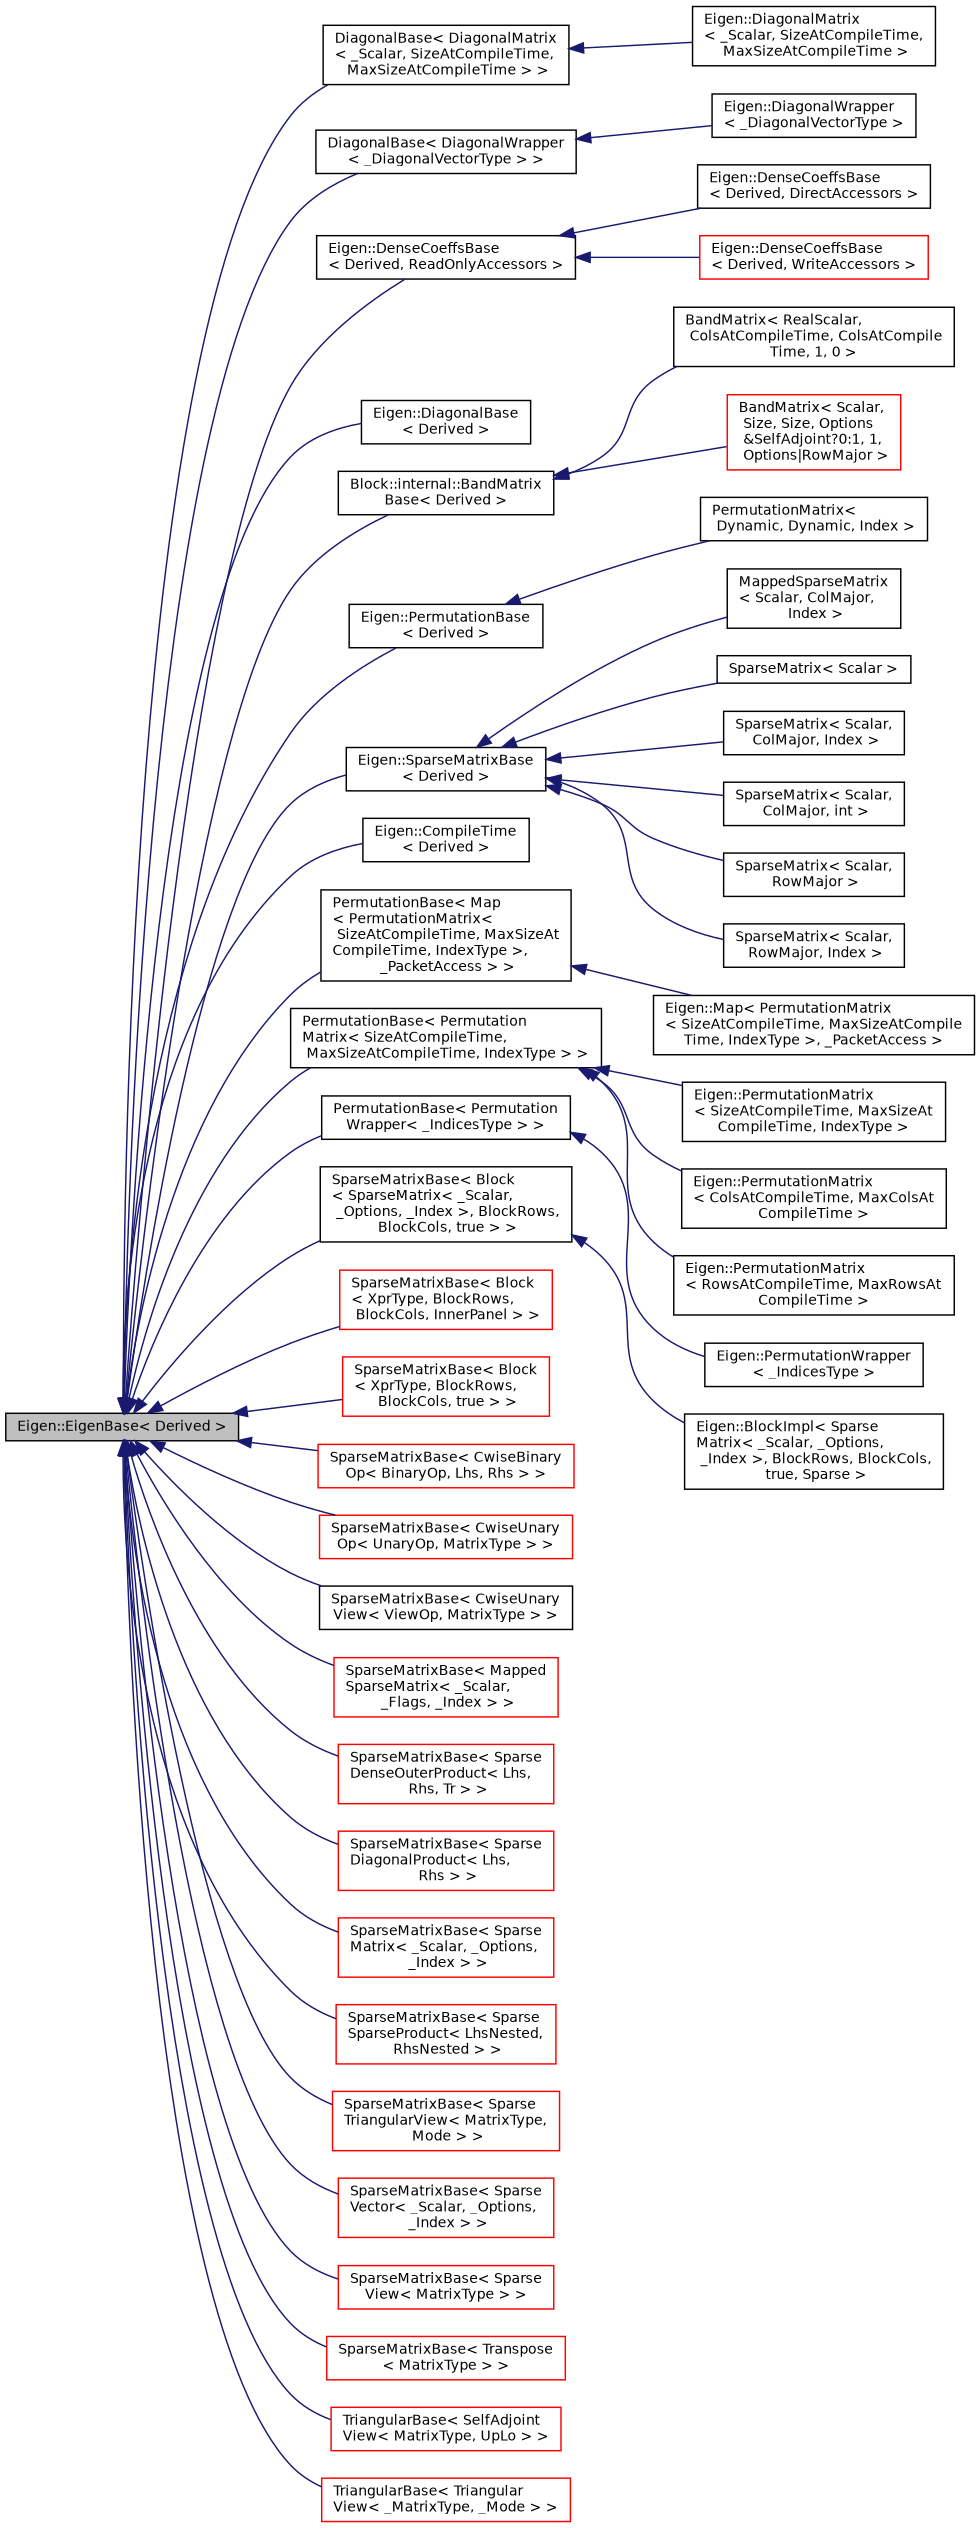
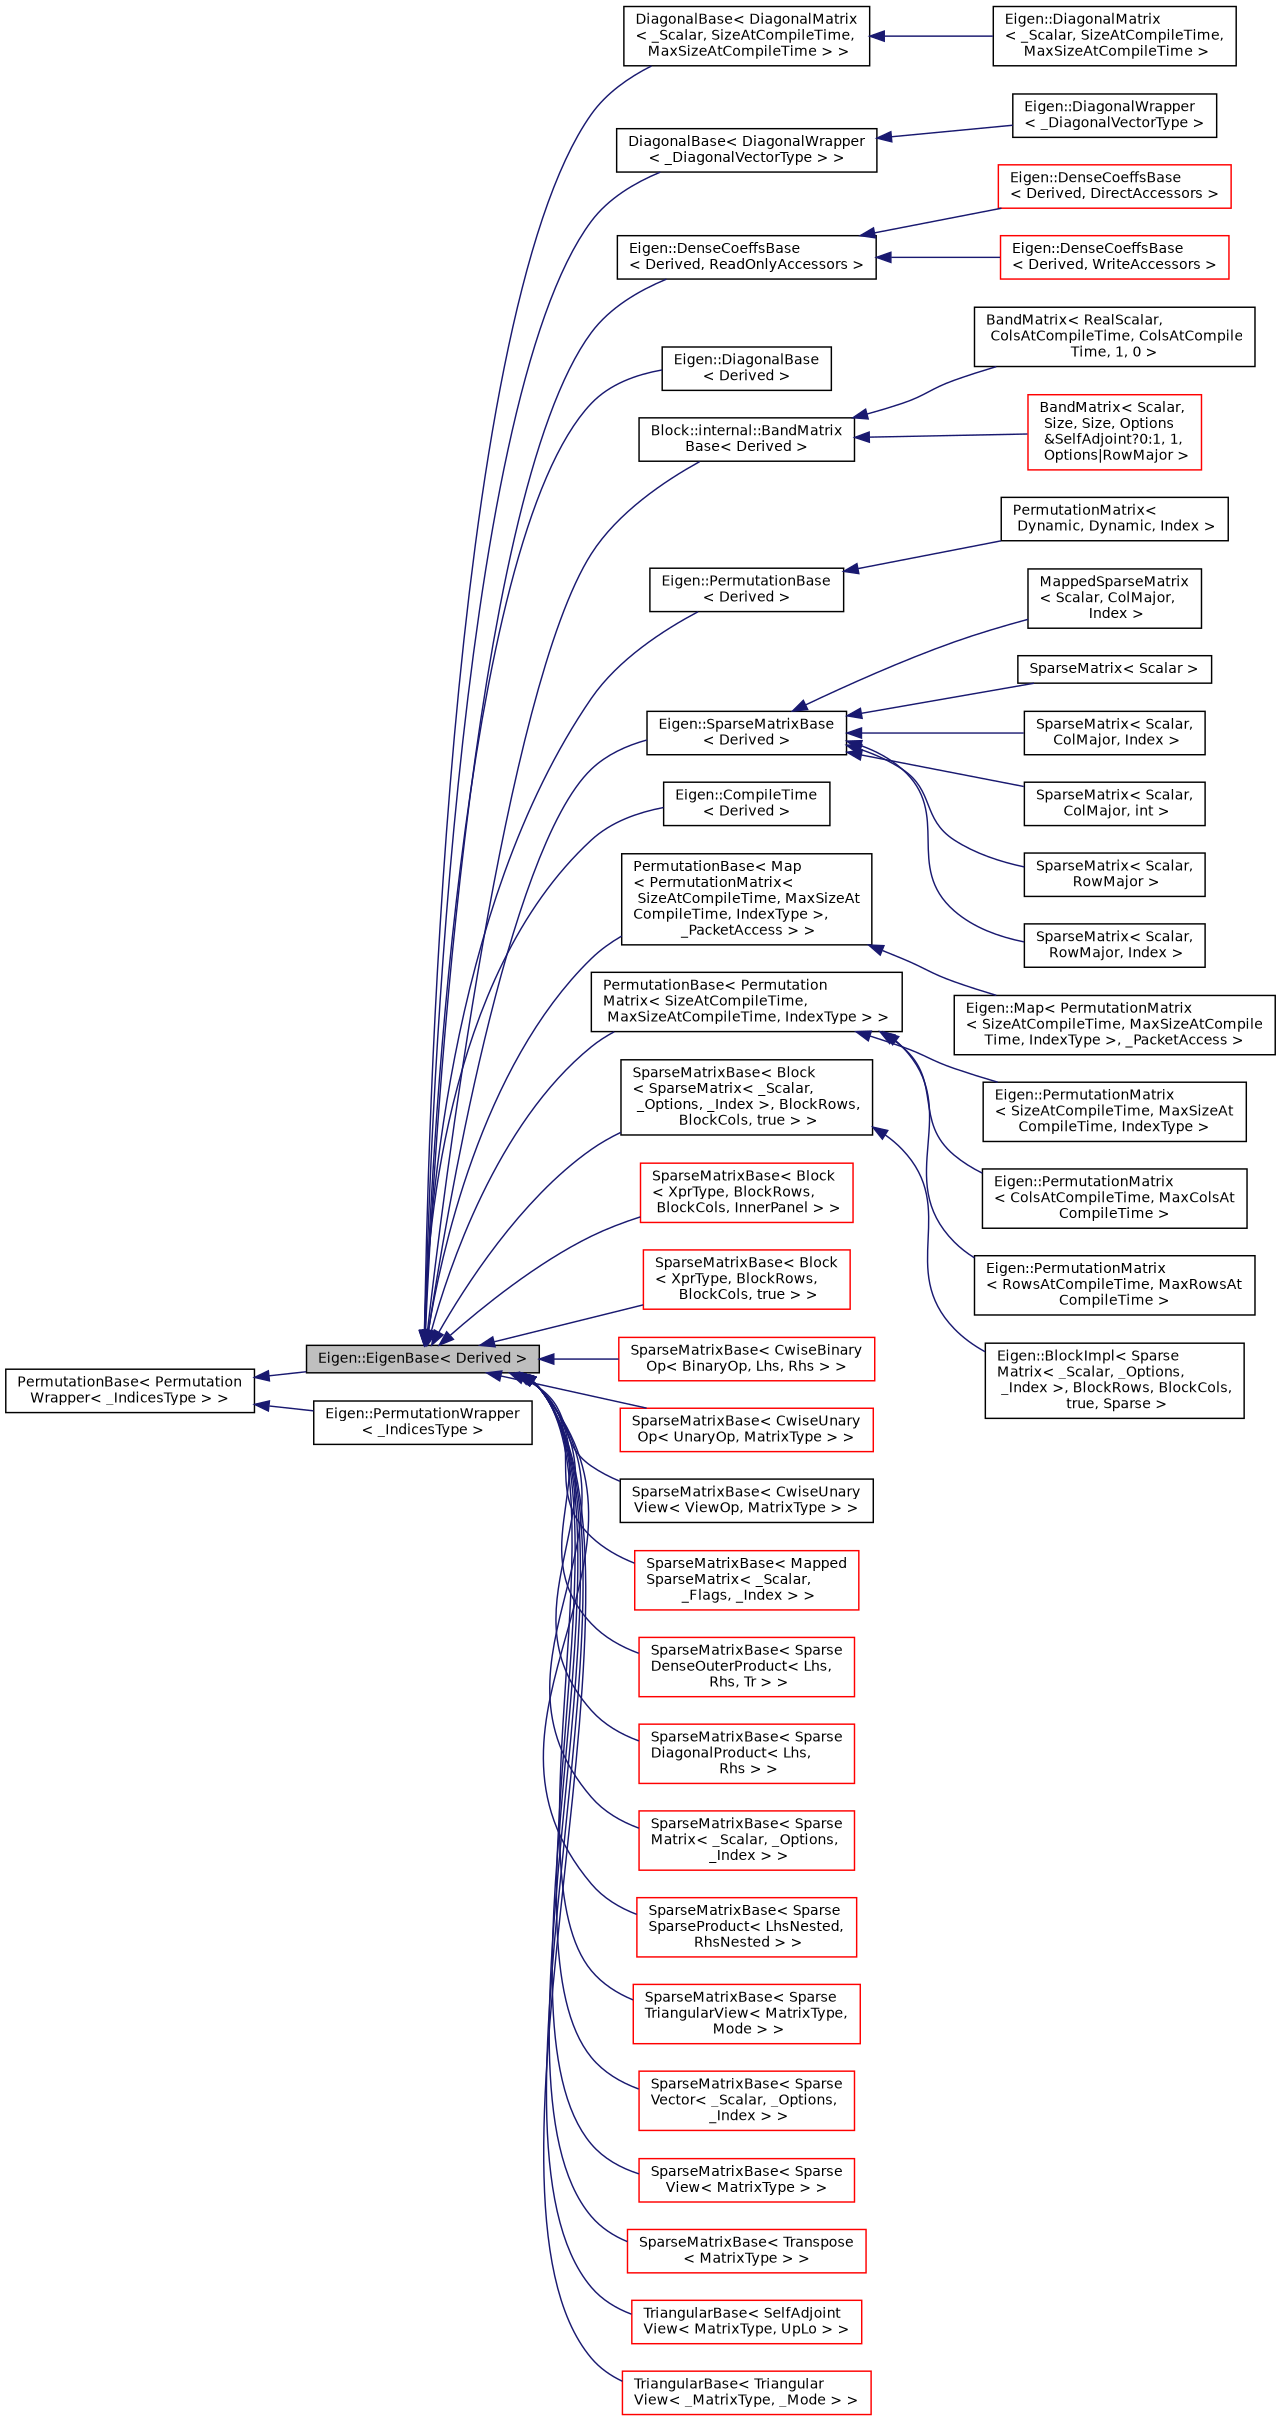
  digraph {
    rankdir=LR
    node [color=black fillcolor=white fontname=Helvetica fontsize=10 shape=record style=filled]
    edge [color=midnightblue dir=back fontname=Helvetica fontsize=10 labelfontname=Helvetica labelfontsize=10 style=solid]
    n1 [fillcolor=grey75 fontcolor=black height=0.2 label="Eigen::EigenBase\< Derived \>" width=0.4]
    n2 [height=0.2 label="DiagonalBase\< DiagonalMatrix\l\< _Scalar, SizeAtCompileTime,\l MaxSizeAtCompileTime \> \>" width=0.4]
    n3 [height=0.2 label="DiagonalBase\< DiagonalWrapper\l\< _DiagonalVectorType \> \>" width=0.4]
    n4 [height=0.2 label="Eigen::DenseCoeffsBase\l\< Derived, ReadOnlyAccessors \>" width=0.4]
    n5 [height=0.2 label="Eigen::DiagonalBase\l\< Derived \>" width=0.4]
    n6 [height=0.2 label="Block::internal::BandMatrix\lBase\< Derived \>" width=0.4]
    n7 [height=0.2 label="Eigen::PermutationBase\l\< Derived \>" width=0.4]
    n8 [height=0.2 label="Eigen::SparseMatrixBase\l\< Derived \>" width=0.4]
    n9 [height=0.2 label="Eigen::CompileTime\l\< Derived \>" width=0.4]
    n10 [height=0.2 label="PermutationBase\< Map\l\< PermutationMatrix\<\l SizeAtCompileTime, MaxSizeAt\lCompileTime, IndexType \>,\l _PacketAccess \> \>" width=0.4]
    n11 [height=0.2 label="PermutationBase\< Permutation\lMatrix\< SizeAtCompileTime,\l MaxSizeAtCompileTime, IndexType \> \>" width=0.4]
    n12 [height=0.2 label="PermutationBase\< Permutation\lWrapper\< _IndicesType \> \>" width=0.4]
    n13 [height=0.2 label="SparseMatrixBase\< Block\l\< SparseMatrix\< _Scalar,\l _Options, _Index \>, BlockRows,\l BlockCols, true \> \>" width=0.4]
    n14 [color=red height=0.2 label="SparseMatrixBase\< Block\l\< XprType, BlockRows,\l BlockCols, InnerPanel \> \>" width=0.4]
    n15 [color=red height=0.2 label="SparseMatrixBase\< Block\l\< XprType, BlockRows,\l BlockCols, true \> \>" width=0.4]
    n16 [color=red height=0.2 label="SparseMatrixBase\< CwiseBinary\lOp\< BinaryOp, Lhs, Rhs \> \>" width=0.4]
    n17 [color=red height=0.2 label="SparseMatrixBase\< CwiseUnary\lOp\< UnaryOp, MatrixType \> \>" width=0.4]
    n18 [height=0.2 label="SparseMatrixBase\< CwiseUnary\lView\< ViewOp, MatrixType \> \>" width=0.4]
    n19 [color=red height=0.2 label="SparseMatrixBase\< Mapped\lSparseMatrix\< _Scalar,\l _Flags, _Index \> \>" width=0.4]
    n20 [color=red height=0.2 label="SparseMatrixBase\< Sparse\lDenseOuterProduct\< Lhs,\l Rhs, Tr \> \>" width=0.4]
    n21 [color=red height=0.2 label="SparseMatrixBase\< Sparse\lDiagonalProduct\< Lhs,\l Rhs \> \>" width=0.4]
    n22 [color=red height=0.2 label="SparseMatrixBase\< Sparse\lMatrix\< _Scalar, _Options,\l _Index \> \>" width=0.4]
    n23 [color=red height=0.2 label="SparseMatrixBase\< Sparse\lSparseProduct\< LhsNested,\l RhsNested \> \>" width=0.4]
    n24 [color=red height=0.2 label="SparseMatrixBase\< Sparse\lTriangularView\< MatrixType,\l Mode \> \>" width=0.4]
    n25 [color=red height=0.2 label="SparseMatrixBase\< Sparse\lVector\< _Scalar, _Options,\l _Index \> \>" width=0.4]
    n26 [color=red height=0.2 label="SparseMatrixBase\< Sparse\lView\< MatrixType \> \>" width=0.4]
    n27 [color=red height=0.2 label="SparseMatrixBase\< Transpose\l\< MatrixType \> \>" width=0.4]
    n28 [color=red height=0.2 label="TriangularBase\< SelfAdjoint\lView\< MatrixType, UpLo \> \>" width=0.4]
    n29 [color=red height=0.2 label="TriangularBase\< Triangular\lView\< _MatrixType, _Mode \> \>" width=0.4]
    n30 [height=0.2 label="Eigen::DiagonalMatrix\l\< _Scalar, SizeAtCompileTime,\l MaxSizeAtCompileTime \>" width=0.4]
    n31 [height=0.2 label="Eigen::DiagonalWrapper\l\< _DiagonalVectorType \>" width=0.4]
-   n32 [height=0.2 label="Eigen::DenseCoeffsBase\l\< Derived, DirectAccessors \>" width=0.4]
+   n32 [color=red height=0.2 label="Eigen::DenseCoeffsBase\l\< Derived, DirectAccessors \>" width=0.4]
    n33 [color=red height=0.2 label="Eigen::DenseCoeffsBase\l\< Derived, WriteAccessors \>" width=0.4]
    n34 [height=0.2 label="BandMatrix\< RealScalar,\l ColsAtCompileTime, ColsAtCompile\lTime, 1, 0 \>" width=0.4]
    n35 [color=red height=0.2 label="BandMatrix\< Scalar,\l Size, Size, Options\l &SelfAdjoint?0:1, 1,\l Options\|RowMajor \>" width=0.4]
    n36 [height=0.2 label="PermutationMatrix\<\l Dynamic, Dynamic, Index \>" width=0.4]
    n37 [height=0.2 label="MappedSparseMatrix\l\< Scalar, ColMajor,\l Index \>" width=0.4]
    n38 [height=0.2 label="SparseMatrix\< Scalar \>" width=0.4]
    n39 [height=0.2 label="SparseMatrix\< Scalar,\l ColMajor, Index \>" width=0.4]
    n40 [height=0.2 label="SparseMatrix\< Scalar,\l ColMajor, int \>" width=0.4]
    n41 [height=0.2 label="SparseMatrix\< Scalar,\l RowMajor \>" width=0.4]
    n42 [height=0.2 label="SparseMatrix\< Scalar,\l RowMajor, Index \>" width=0.4]
    n43 [height=0.2 label="Eigen::Map\< PermutationMatrix\l\< SizeAtCompileTime, MaxSizeAtCompile\lTime, IndexType \>, _PacketAccess \>" width=0.4]
    n44 [height=0.2 label="Eigen::PermutationMatrix\l\< SizeAtCompileTime, MaxSizeAt\lCompileTime, IndexType \>" width=0.4]
    n45 [height=0.2 label="Eigen::PermutationMatrix\l\< ColsAtCompileTime, MaxColsAt\lCompileTime \>" width=0.4]
    n46 [height=0.2 label="Eigen::PermutationMatrix\l\< RowsAtCompileTime, MaxRowsAt\lCompileTime \>" width=0.4]
    n47 [height=0.2 label="Eigen::PermutationWrapper\l\< _IndicesType \>" width=0.4]
    n48 [height=0.2 label="Eigen::BlockImpl\< Sparse\lMatrix\< _Scalar, _Options,\l _Index \>, BlockRows, BlockCols,\l true, Sparse \>" width=0.4]
    n1 -> n2
    n1 -> n3
    n1 -> n4
    n1 -> n5
    n1 -> n6
    n1 -> n7
    n1 -> n8
    n1 -> n9
    n1 -> n10
    n1 -> n11
-   n1 -> n12
+   n12 -> n1
    n1 -> n13
    n1 -> n14
    n1 -> n15
    n1 -> n16
    n1 -> n17
    n1 -> n18
    n1 -> n19
    n1 -> n20
    n1 -> n21
    n1 -> n22
    n1 -> n23
    n1 -> n24
    n1 -> n25
    n1 -> n26
    n1 -> n27
    n1 -> n28
    n1 -> n29
    n2 -> n30
    n3 -> n31
    n4 -> n32
    n4 -> n33
    n6 -> n34
    n6 -> n35
    n7 -> n36
    n8 -> n37
    n8 -> n38
    n8 -> n39
    n8 -> n40
    n8 -> n41
    n8 -> n42
    n10 -> n43
    n11 -> n44
    n11 -> n45
    n11 -> n46
    n12 -> n47
    n13 -> n48
  }
